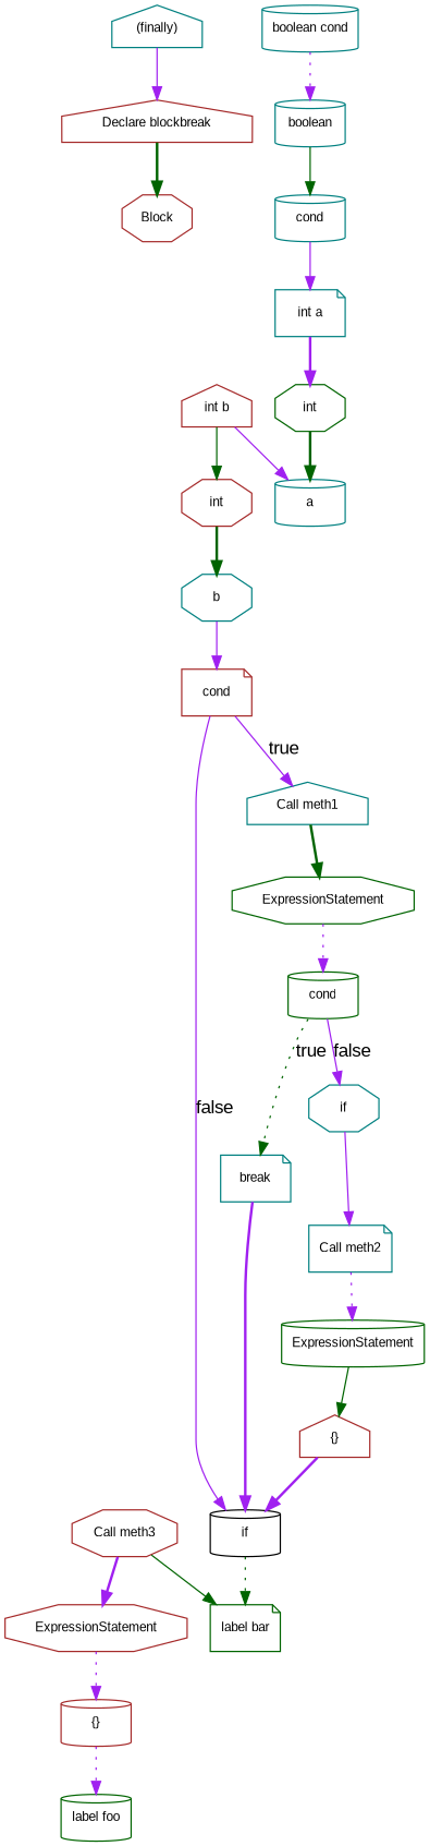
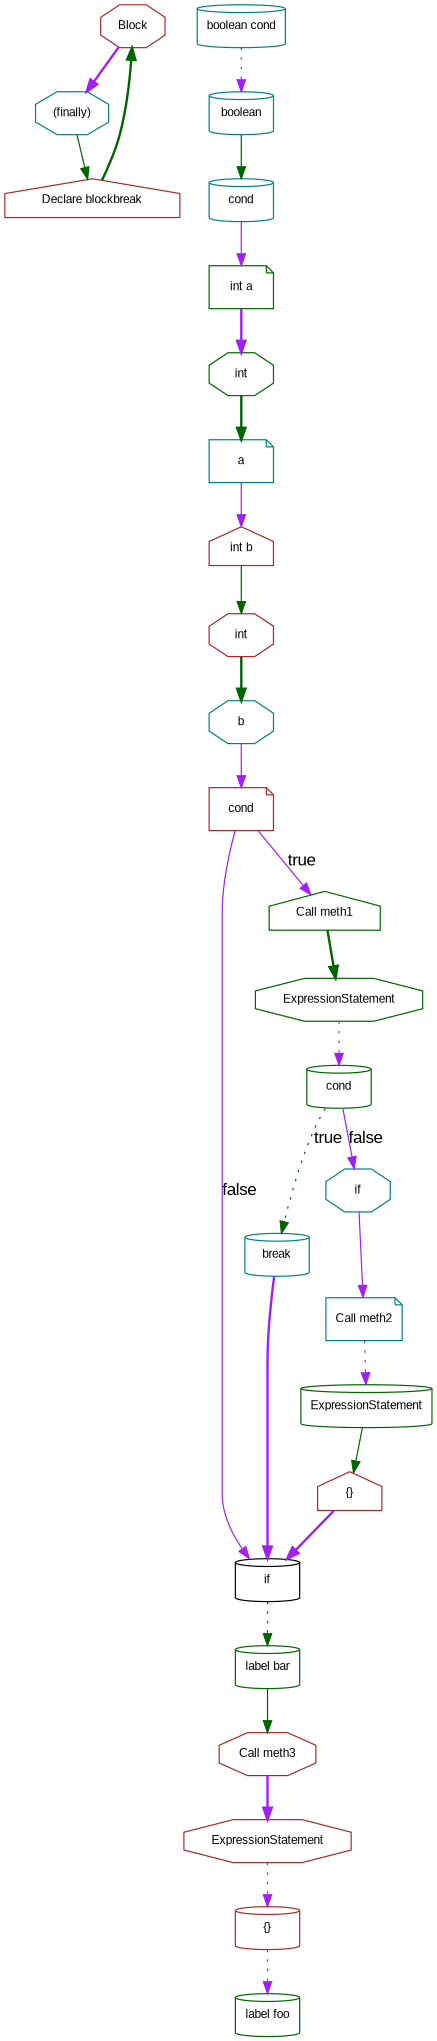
  digraph {
    fontname="Liberation Sans"
    node [color=teal fontname="Liberation Sans" fontsize=10 shape=cylinder]
    edge [color=purple fontname="Liberation Sans" style=solid]
    n1 [color=brown label=Block shape=octagon]
-   n2 [label="(finally)" shape=house]
+   n2 [label="(finally)" shape=octagon]
    n3 [color=brown label="Declare blockbreak" shape=house]
    n4 [color=brown label="Call meth3" shape=octagon]
    n5 [color=brown label=ExpressionStatement shape=octagon]
    n6 [color=brown label="{}"]
    n7 [color=darkgreen label=ExpressionStatement shape=octagon]
    n8 [color=darkgreen label=cond]
-   n9 [label=break shape=note]
+   n9 [label=break]
    n10 [label=if shape=octagon]
    n11 [color=brown label="{}" shape=house]
    n12 [color=black label=if]
-   n13 [color=darkgreen label="label bar" shape=note]
+   n13 [color=darkgreen label="label bar"]
    n14 [color=brown label=cond shape=note]
-   n15 [label="Call meth1" shape=house]
+   n15 [color=darkgreen label="Call meth1" shape=house]
    n16 [color=darkgreen label="label foo"]
    n17 [label=b shape=octagon]
    n18 [color=brown label=int shape=octagon]
    n19 [color=brown label="int b" shape=house]
-   n20 [label=a]
+   n20 [label=a shape=note]
    n21 [label="Call meth2" shape=note]
    n22 [color=darkgreen label=ExpressionStatement]
    n23 [color=darkgreen label=int shape=octagon]
-   n24 [label="int a" shape=note]
+   n24 [color=darkgreen label="int a" shape=note]
    n25 [label=cond]
    n26 [label=boolean]
    n27 [label="boolean cond"]
-   n2 -> n3
+   n1 -> n2 [style=bold]
+   n2 -> n3 [color=darkgreen]
    n3 -> n1 [color=darkgreen style=bold]
    n4 -> n5 [style=bold]
    n5 -> n6 [style=dotted]
    n6 -> n16 [style=dotted]
    n7 -> n8 [style=dotted]
    n8 -> n9 [color=darkgreen label=true style=dotted]
    n8 -> n10 [label=false]
    n9 -> n12 [style=bold]
    n10 -> n21
    n11 -> n12 [style=bold]
    n12 -> n13 [color=darkgreen style=dotted]
-   n4 -> n13 [color=darkgreen]
+   n13 -> n4 [color=darkgreen]
    n14 -> n12 [label=false]
    n14 -> n15 [label=true]
    n15 -> n7 [color=darkgreen style=bold]
    n17 -> n14
    n18 -> n17 [color=darkgreen style=bold]
    n19 -> n18 [color=darkgreen]
-   n19 -> n20
+   n20 -> n19
    n21 -> n22 [style=dotted]
    n22 -> n11 [color=darkgreen]
    n23 -> n20 [color=darkgreen style=bold]
    n24 -> n23 [style=bold]
    n25 -> n24
    n26 -> n25 [color=darkgreen]
    n27 -> n26 [style=dotted]
  }
